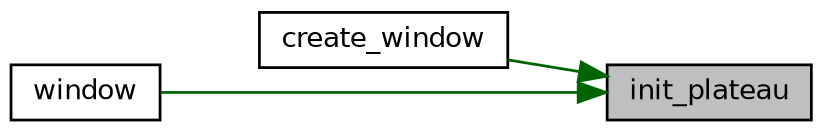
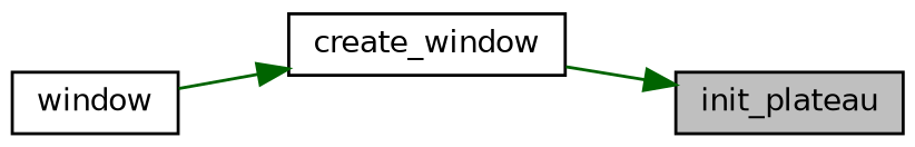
  digraph {
    rankdir=RL
    node [color=black fillcolor=white fontname=Helvetica fontsize=10 shape=record style=filled]
    edge [color=darkgreen dir=back fontname=Helvetica fontsize=10 labelfontname=Helvetica labelfontsize=10 style=solid]
    n1 [fillcolor=grey75 fontcolor=black height=0.2 label=init_plateau width=0.4]
    n2 [height=0.2 label=create_window width=0.4]
    n3 [height=0.2 label=window width=0.4]
    n1 -> n2
-   n1 -> n3
+   n2 -> n3
  }
